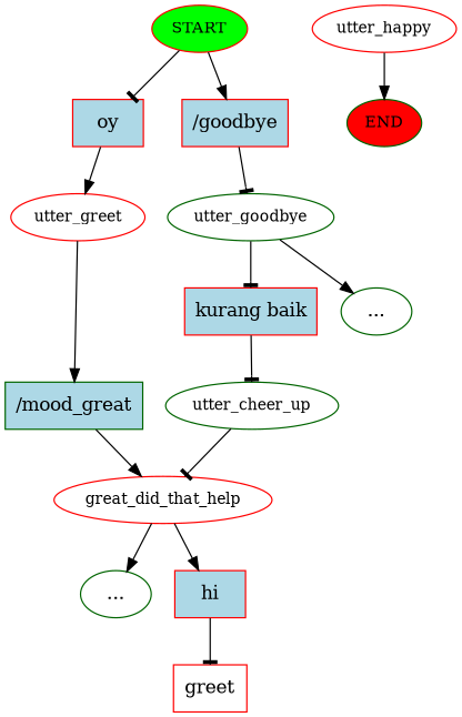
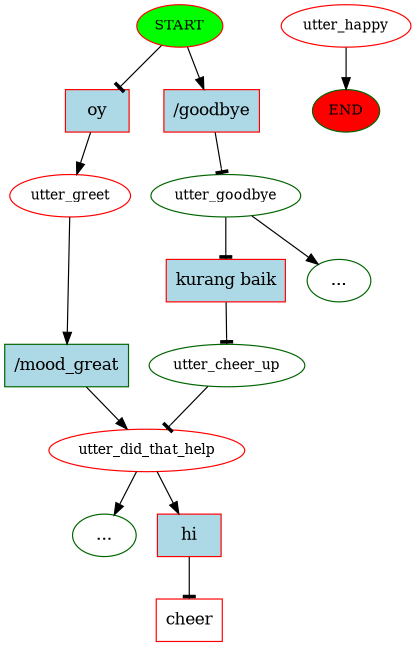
  digraph {
    node [color=red]
    edge [arrowhead=normal]
    n1 [fillcolor=green fontsize=12 label=START style=filled]
    n2 [fillcolor=lightblue label=oy shape=rect style=filled]
    n3 [fillcolor=lightblue label="/goodbye" shape=rect style=filled]
    n4 [fontsize=12 label=utter_greet]
    n5 [color=darkgreen fontsize=12 label=utter_goodbye]
    n6 [color=darkgreen fillcolor=red fontsize=12 label=END style=filled]
    n7 [color=darkgreen fillcolor=lightblue label="/mood_great" shape=rect style=filled]
-   n8 [fontsize=12 label=great_did_that_help]
+   n8 [fontsize=12 label=utter_did_that_help]
    n9 [fillcolor=lightblue label="kurang\ baik" shape=rect style=filled]
    n10 [color=darkgreen fontsize=12 label=utter_cheer_up]
    n11 [fontsize=12 label=utter_happy]
    n12 [color=darkgreen label="..."]
    n13 [fillcolor=lightblue label=hi shape=rect style=filled]
-   n14 [label=greet shape=rect]
+   n14 [label=cheer shape=rect]
    n15 [color=darkgreen label="..."]
    n1 -> n2 [arrowhead=tee]
    n1 -> n3
    n2 -> n4
    n3 -> n5 [arrowhead=tee]
    n4 -> n7
    n5 -> n9 [arrowhead=tee]
    n5 -> n15
    n7 -> n8
    n8 -> n12
    n8 -> n13
    n9 -> n10 [arrowhead=tee]
    n10 -> n8 [arrowhead=tee]
    n11 -> n6
    n13 -> n14 [arrowhead=tee]
  }
